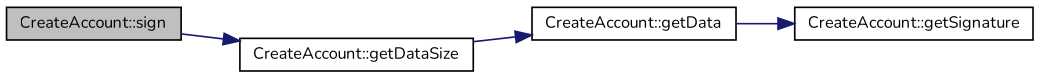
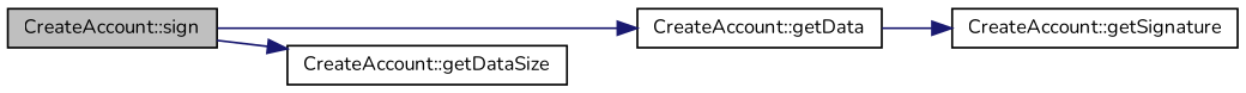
  digraph {
    fontname=Nunito
    rankdir=LR
    node [color=black fillcolor=white fontname=Nunito fontsize=10 shape=record style=filled]
    edge [color=midnightblue fontname=Nunito fontsize=10 labelfontname=Helvetica labelfontsize=10 style=solid]
    n1 [fillcolor=grey75 fontcolor=black height=0.2 label="CreateAccount::sign" width=0.4]
    n2 [height=0.2 label="CreateAccount::getData" width=0.4]
    n3 [height=0.2 label="CreateAccount::getDataSize" width=0.4]
    n4 [height=0.2 label="CreateAccount::getSignature" width=0.4]
-   n3 -> n2
+   n1 -> n2
    n1 -> n3
    n2 -> n4
  }
